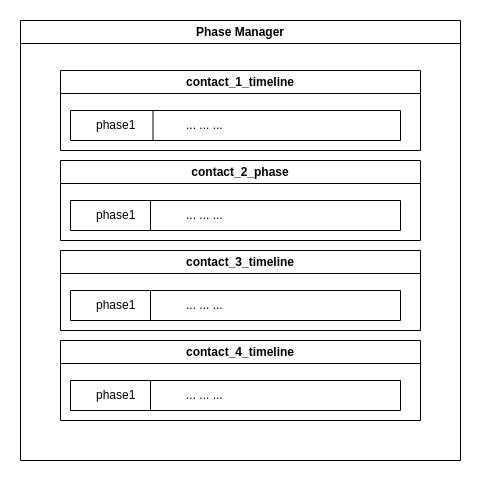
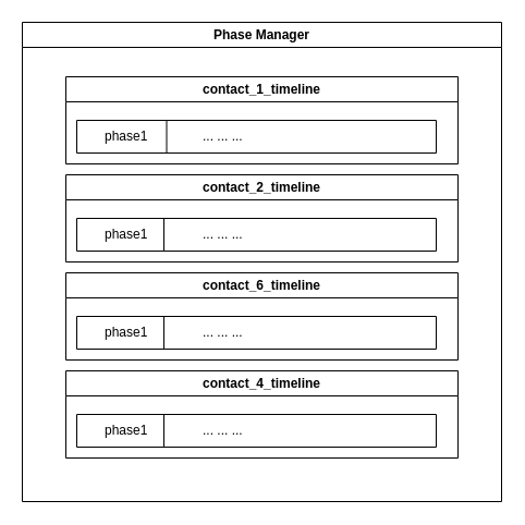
  <mxCell id="0" />
  <mxCell id="1" parent="0" />
  <mxCell id="2" value="Phase Manager" style="swimlane;whiteSpace=wrap;html=1;" vertex="1" parent="1"><mxGeometry x="20" y="20" width="440" height="440" as="geometry" /></mxCell>
  <mxCell id="3" value="contact_1_timeline" style="swimlane;whiteSpace=wrap;html=1;" vertex="1" parent="2"><mxGeometry x="40" y="50" width="360" height="80" as="geometry" /></mxCell>
  <mxCell id="4" value="" style="swimlane;startSize=0;" vertex="1" parent="3"><mxGeometry x="10" y="40" width="330" height="30" as="geometry"><mxRectangle x="10" y="40" width="50" height="40" as="alternateBounds" /></mxGeometry></mxCell>
  <mxCell id="5" value="phase1" style="text;strokeColor=none;fillColor=none;align=left;verticalAlign=middle;spacingLeft=4;spacingRight=4;overflow=hidden;points=[[0,0.5],[1,0.5]];portConstraint=eastwest;rotatable=0;whiteSpace=wrap;html=1;" vertex="1" parent="4"><mxGeometry x="20" width="50" height="30" as="geometry" /></mxCell>
  <mxCell id="6" value="... ... ..." style="text;strokeColor=none;fillColor=none;align=left;verticalAlign=middle;spacingLeft=4;spacingRight=4;overflow=hidden;points=[[0,0.5],[1,0.5]];portConstraint=eastwest;rotatable=0;whiteSpace=wrap;html=1;" vertex="1" parent="4"><mxGeometry x="110" width="80" height="30" as="geometry" /></mxCell>
  <mxCell id="7" value="" style="endArrow=none;html=1;exitX=0.25;exitY=1;exitDx=0;exitDy=0;entryX=0.25;entryY=0;entryDx=0;entryDy=0;" edge="1" parent="3" source="4" target="4"><mxGeometry width="50" height="50" relative="1" as="geometry"><mxPoint x="50" y="90" as="sourcePoint" /><mxPoint x="100" y="40" as="targetPoint" /></mxGeometry></mxCell>
- <mxCell id="8" value="contact_2_phase" style="swimlane;whiteSpace=wrap;html=1;" vertex="1" parent="2"><mxGeometry x="40" y="140" width="360" height="80" as="geometry" /></mxCell>
+ <mxCell id="8" value="contact_2_timeline" style="swimlane;whiteSpace=wrap;html=1;" vertex="1" parent="2"><mxGeometry x="40" y="140" width="360" height="80" as="geometry" /></mxCell>
  <mxCell id="9" value="" style="swimlane;startSize=0;" vertex="1" parent="8"><mxGeometry x="10" y="40" width="330" height="30" as="geometry"><mxRectangle x="10" y="40" width="50" height="40" as="alternateBounds" /></mxGeometry></mxCell>
  <mxCell id="10" value="phase1" style="text;strokeColor=none;fillColor=none;align=left;verticalAlign=middle;spacingLeft=4;spacingRight=4;overflow=hidden;points=[[0,0.5],[1,0.5]];portConstraint=eastwest;rotatable=0;whiteSpace=wrap;html=1;" vertex="1" parent="9"><mxGeometry x="20" width="50" height="30" as="geometry" /></mxCell>
  <mxCell id="11" value="... ... ..." style="text;strokeColor=none;fillColor=none;align=left;verticalAlign=middle;spacingLeft=4;spacingRight=4;overflow=hidden;points=[[0,0.5],[1,0.5]];portConstraint=eastwest;rotatable=0;whiteSpace=wrap;html=1;" vertex="1" parent="9"><mxGeometry x="110" width="80" height="30" as="geometry" /></mxCell>
  <mxCell id="12" value="" style="endArrow=none;html=1;exitX=0.25;exitY=1;exitDx=0;exitDy=0;entryX=0.25;entryY=0;entryDx=0;entryDy=0;" edge="1" parent="9"><mxGeometry width="50" height="50" relative="1" as="geometry"><mxPoint x="80" y="30.0" as="sourcePoint" /><mxPoint x="80" y="-1.137e-13" as="targetPoint" /></mxGeometry></mxCell>
- <mxCell id="13" value="contact_3_timeline" style="swimlane;whiteSpace=wrap;html=1;" vertex="1" parent="2"><mxGeometry x="40" y="230" width="360" height="80" as="geometry" /></mxCell>
+ <mxCell id="13" value="contact_6_timeline" style="swimlane;whiteSpace=wrap;html=1;" vertex="1" parent="2"><mxGeometry x="40" y="230" width="360" height="80" as="geometry" /></mxCell>
  <mxCell id="14" value="" style="swimlane;startSize=0;" vertex="1" parent="13"><mxGeometry x="10" y="40" width="330" height="30" as="geometry"><mxRectangle x="10" y="40" width="50" height="40" as="alternateBounds" /></mxGeometry></mxCell>
  <mxCell id="15" value="phase1" style="text;strokeColor=none;fillColor=none;align=left;verticalAlign=middle;spacingLeft=4;spacingRight=4;overflow=hidden;points=[[0,0.5],[1,0.5]];portConstraint=eastwest;rotatable=0;whiteSpace=wrap;html=1;" vertex="1" parent="14"><mxGeometry x="20" width="50" height="30" as="geometry" /></mxCell>
  <mxCell id="16" value="... ... ..." style="text;strokeColor=none;fillColor=none;align=left;verticalAlign=middle;spacingLeft=4;spacingRight=4;overflow=hidden;points=[[0,0.5],[1,0.5]];portConstraint=eastwest;rotatable=0;whiteSpace=wrap;html=1;" vertex="1" parent="14"><mxGeometry x="110" width="80" height="30" as="geometry" /></mxCell>
  <mxCell id="17" value="" style="endArrow=none;html=1;exitX=0.25;exitY=1;exitDx=0;exitDy=0;entryX=0.25;entryY=0;entryDx=0;entryDy=0;" edge="1" parent="14"><mxGeometry width="50" height="50" relative="1" as="geometry"><mxPoint x="80" y="30.0" as="sourcePoint" /><mxPoint x="80" y="-1.137e-13" as="targetPoint" /></mxGeometry></mxCell>
  <mxCell id="18" value="contact_4_timeline" style="swimlane;whiteSpace=wrap;html=1;" vertex="1" parent="2"><mxGeometry x="40" y="320" width="360" height="80" as="geometry" /></mxCell>
  <mxCell id="19" value="" style="swimlane;startSize=0;" vertex="1" parent="18"><mxGeometry x="10" y="40" width="330" height="30" as="geometry"><mxRectangle x="10" y="40" width="50" height="40" as="alternateBounds" /></mxGeometry></mxCell>
  <mxCell id="20" value="phase1" style="text;strokeColor=none;fillColor=none;align=left;verticalAlign=middle;spacingLeft=4;spacingRight=4;overflow=hidden;points=[[0,0.5],[1,0.5]];portConstraint=eastwest;rotatable=0;whiteSpace=wrap;html=1;" vertex="1" parent="19"><mxGeometry x="20" width="50" height="30" as="geometry" /></mxCell>
  <mxCell id="21" value="... ... ..." style="text;strokeColor=none;fillColor=none;align=left;verticalAlign=middle;spacingLeft=4;spacingRight=4;overflow=hidden;points=[[0,0.5],[1,0.5]];portConstraint=eastwest;rotatable=0;whiteSpace=wrap;html=1;" vertex="1" parent="19"><mxGeometry x="110" width="80" height="30" as="geometry" /></mxCell>
  <mxCell id="22" value="" style="endArrow=none;html=1;exitX=0.25;exitY=1;exitDx=0;exitDy=0;entryX=0.25;entryY=0;entryDx=0;entryDy=0;" edge="1" parent="19"><mxGeometry width="50" height="50" relative="1" as="geometry"><mxPoint x="80" y="30.0" as="sourcePoint" /><mxPoint x="80" y="-1.137e-13" as="targetPoint" /></mxGeometry></mxCell>
